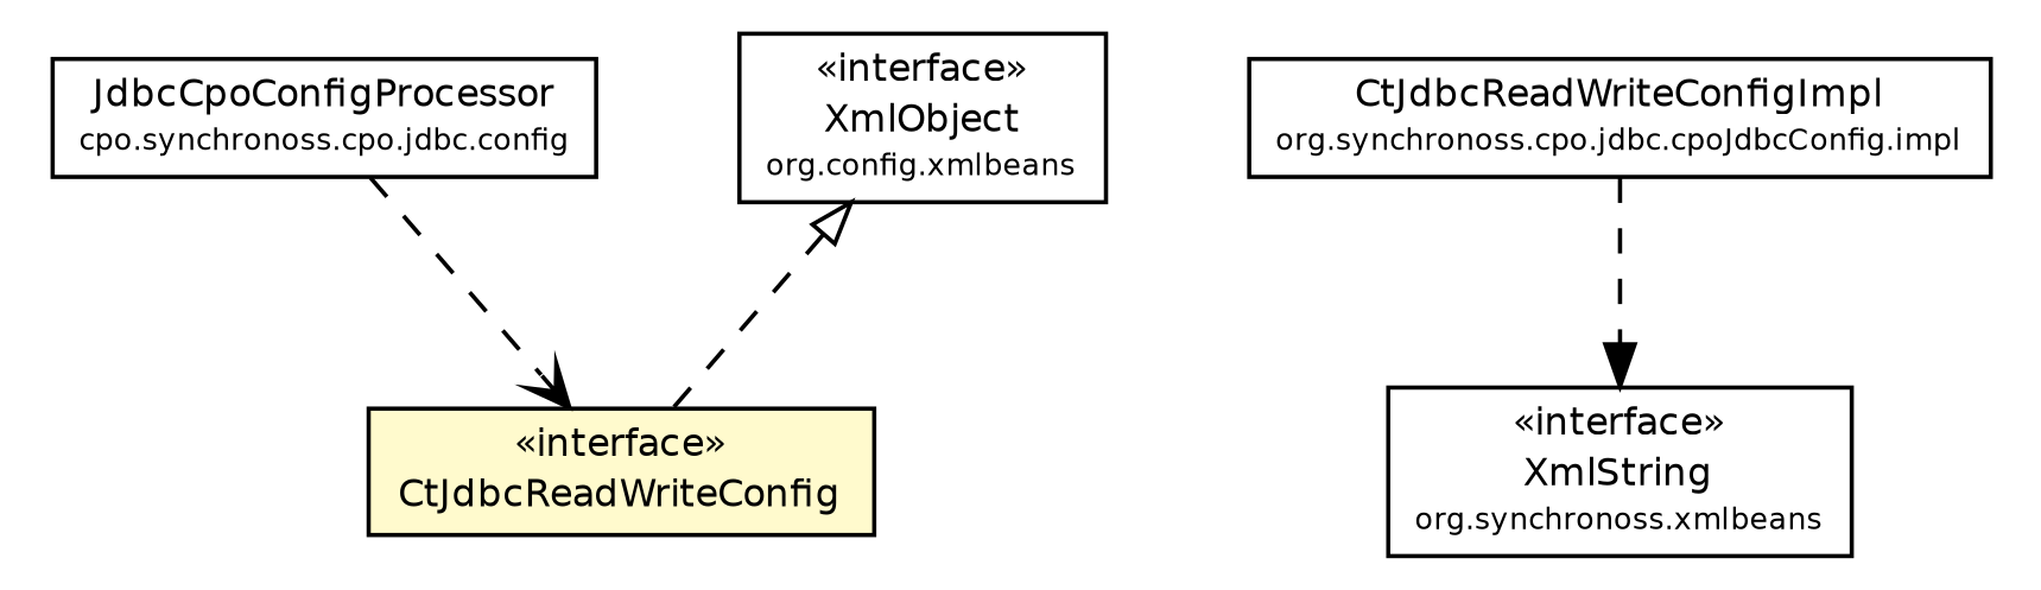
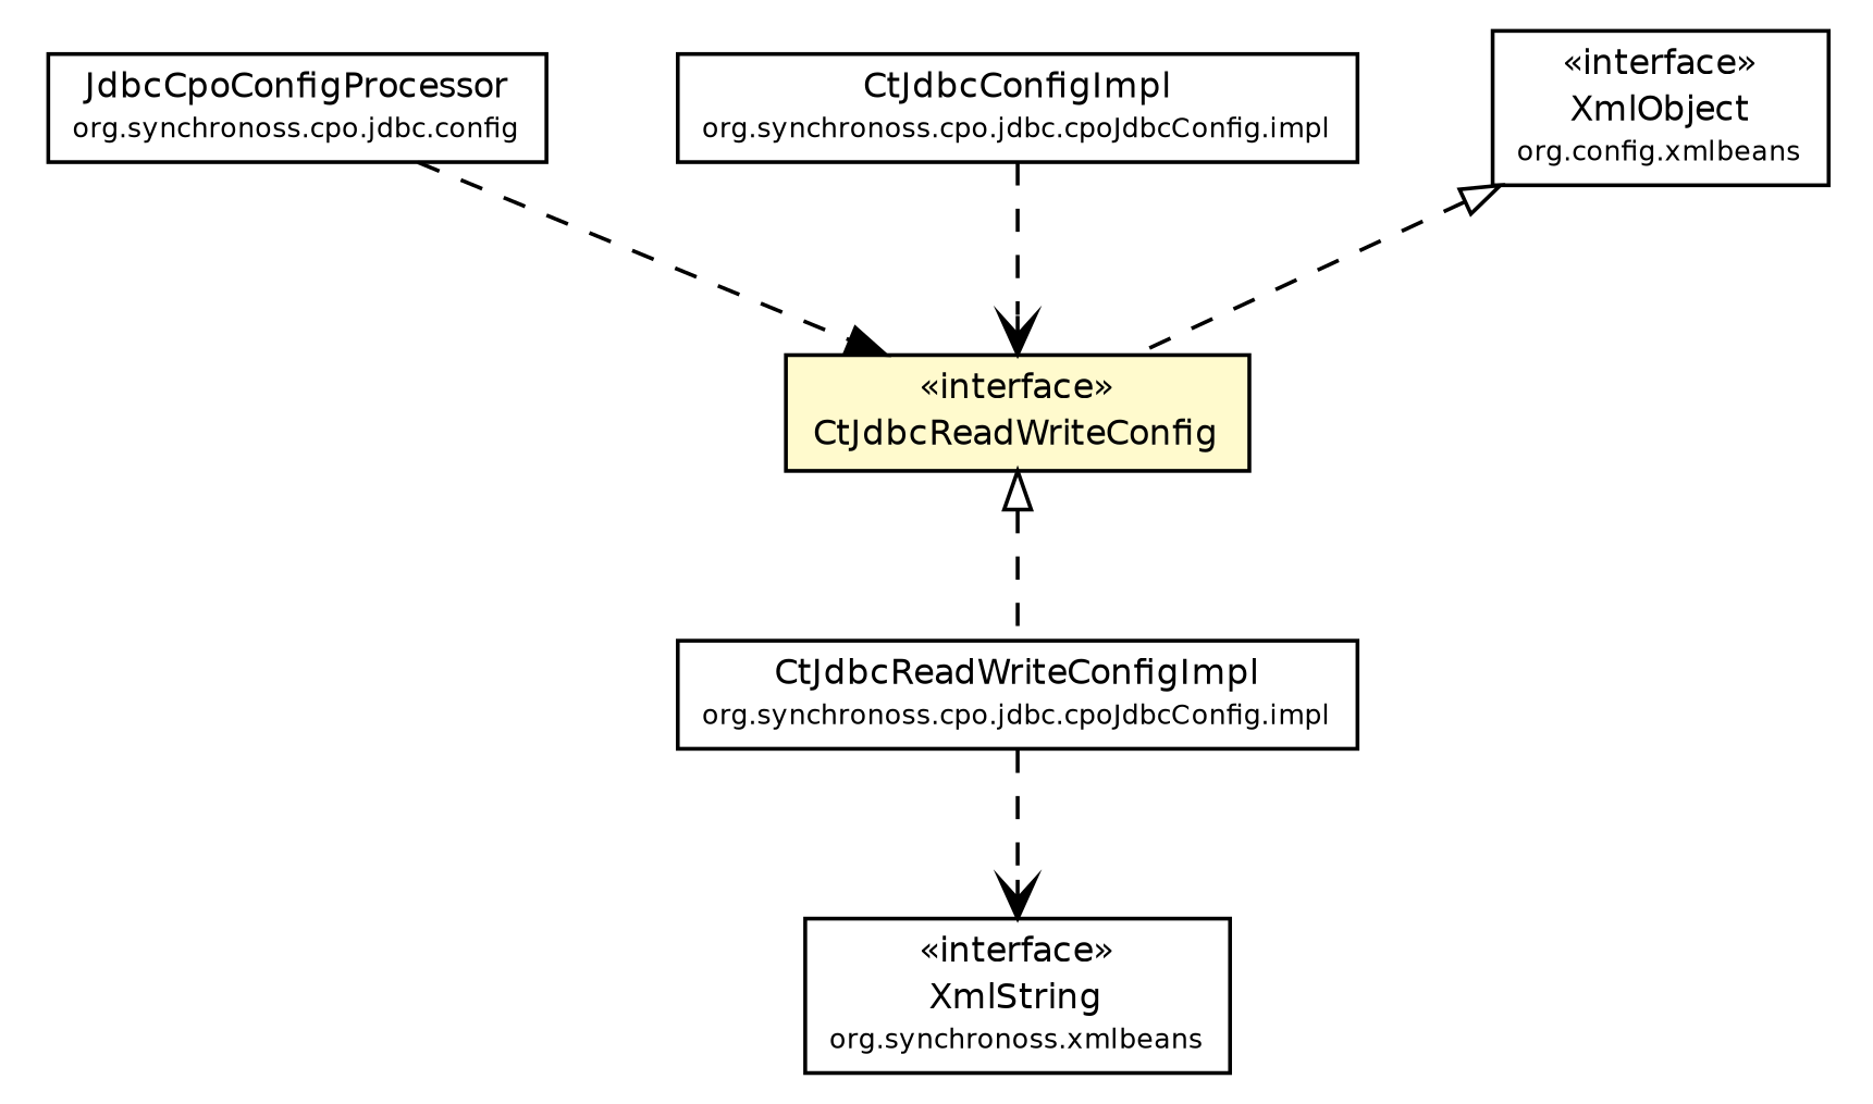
  digraph {
    node [fontcolor=black fontname=Helvetica fontsize=9.0 shape=plaintext]
    edge [arrowhead=open color=black fontcolor=black fontname=Helvetica fontsize=10.0 headport=p labelfontname=Helvetica labelfontsize=10 style=dashed tailport=p]
-   n1 [label=<<table border="0" cellborder="1" cellspacing="0" cellpadding="2" port="p" href="../config/JdbcCpoConfigProcessor.html"> 		<tr><td><table border="0" cellspacing="0" cellpadding="1"> 			<tr><td> JdbcCpoConfigProcessor </td></tr> 			<tr><td><font point-size="7.0"> cpo.synchronoss.cpo.jdbc.config </font></td></tr> 		</table></td></tr> 		</table>>]
+   n1 [label=<<table border="0" cellborder="1" cellspacing="0" cellpadding="2" port="p" href="../config/JdbcCpoConfigProcessor.html"> 		<tr><td><table border="0" cellspacing="0" cellpadding="1"> 			<tr><td> JdbcCpoConfigProcessor </td></tr> 			<tr><td><font point-size="7.0"> org.synchronoss.cpo.jdbc.config </font></td></tr> 		</table></td></tr> 		</table>>]
    n2 [label=<<table border="0" cellborder="1" cellspacing="0" cellpadding="2" port="p" bgcolor="lemonChiffon" href="./CtJdbcReadWriteConfig.html"> 		<tr><td><table border="0" cellspacing="0" cellpadding="1"> 			<tr><td> &laquo;interface&raquo; </td></tr> 			<tr><td> CtJdbcReadWriteConfig </td></tr> 		</table></td></tr> 		</table>>]
    n3 [label=<<table border="0" cellborder="1" cellspacing="0" cellpadding="2" port="p" href="./impl/CtJdbcReadWriteConfigImpl.html"> 		<tr><td><table border="0" cellspacing="0" cellpadding="1"> 			<tr><td> CtJdbcReadWriteConfigImpl </td></tr> 			<tr><td><font point-size="7.0"> org.synchronoss.cpo.jdbc.cpoJdbcConfig.impl </font></td></tr> 		</table></td></tr> 		</table>>]
    n4 [label=<<table border="0" cellborder="1" cellspacing="0" cellpadding="2" port="p" href="http://java.sun.com/j2se/1.4.2/docs/api/org/apache/xmlbeans/XmlString.html"> 		<tr><td><table border="0" cellspacing="0" cellpadding="1"> 			<tr><td> &laquo;interface&raquo; </td></tr> 			<tr><td> XmlString </td></tr> 			<tr><td><font point-size="7.0"> org.synchronoss.xmlbeans </font></td></tr> 		</table></td></tr> 		</table>>]
+   n5 [label=<<table border="0" cellborder="1" cellspacing="0" cellpadding="2" port="p" href="./impl/CtJdbcConfigImpl.html"> 		<tr><td><table border="0" cellspacing="0" cellpadding="1"> 			<tr><td> CtJdbcConfigImpl </td></tr> 			<tr><td><font point-size="7.0"> org.synchronoss.cpo.jdbc.cpoJdbcConfig.impl </font></td></tr> 		</table></td></tr> 		</table>>]
    n6 [label=<<table border="0" cellborder="1" cellspacing="0" cellpadding="2" port="p" href="http://java.sun.com/j2se/1.4.2/docs/api/org/apache/xmlbeans/XmlObject.html"> 		<tr><td><table border="0" cellspacing="0" cellpadding="1"> 			<tr><td> &laquo;interface&raquo; </td></tr> 			<tr><td> XmlObject </td></tr> 			<tr><td><font point-size="7.0"> org.config.xmlbeans </font></td></tr> 		</table></td></tr> 		</table>>]
-   n1 -> n2
-   n3 -> n4 [arrowhead=normal]
+   n1 -> n2 [arrowhead=normal]
+   n2 -> n3 [arrowtail=empty dir=back fontsize=10 arrowhead="" color="" fontcolor=""]
+   n3 -> n4
+   n5 -> n2
    n6 -> n2 [arrowtail=empty dir=back fontsize=10 arrowhead="" color="" fontcolor=""]
  }
